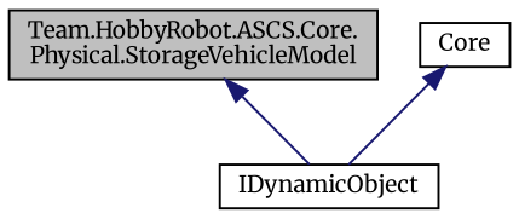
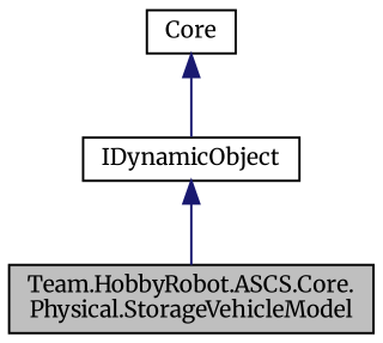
  digraph {
    fontname=Merriweather
    node [color=black fillcolor=white fontname=Merriweather fontsize=10 shape=record style=filled]
    edge [color=midnightblue dir=back fontname=Merriweather fontsize=10 labelfontname=Helvetica labelfontsize=10 style=solid]
    n1 [fillcolor=grey75 fontcolor=black height=0.2 label="Team.HobbyRobot.ASCS.Core.\lPhysical.StorageVehicleModel" width=0.4]
    n2 [height=0.2 label=IDynamicObject width=0.4]
    n3 [height=0.2 label=Core width=0.4]
-   n1 -> n2
+   n2 -> n1
    n3 -> n2
  }
